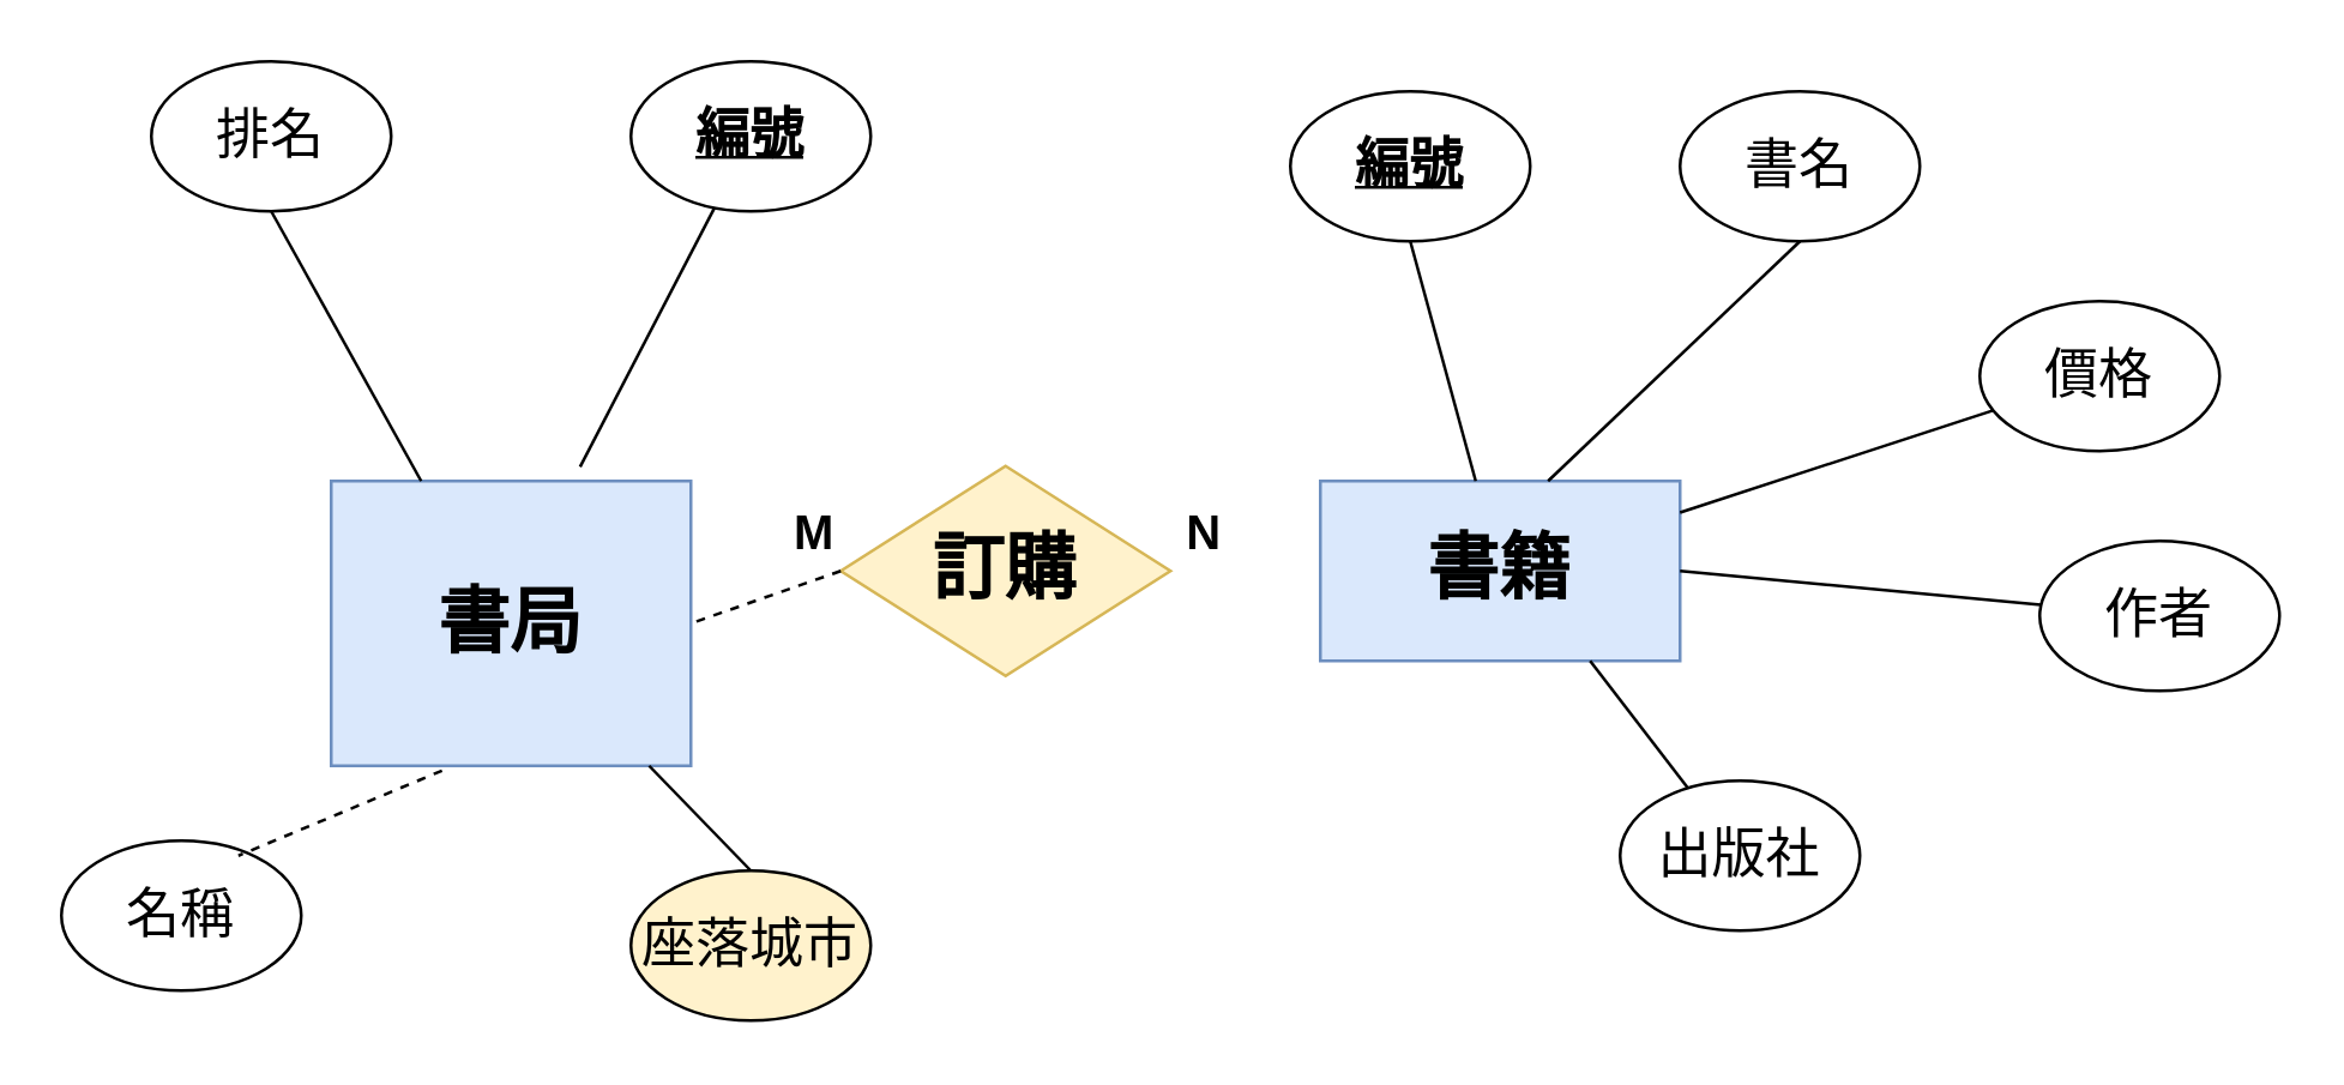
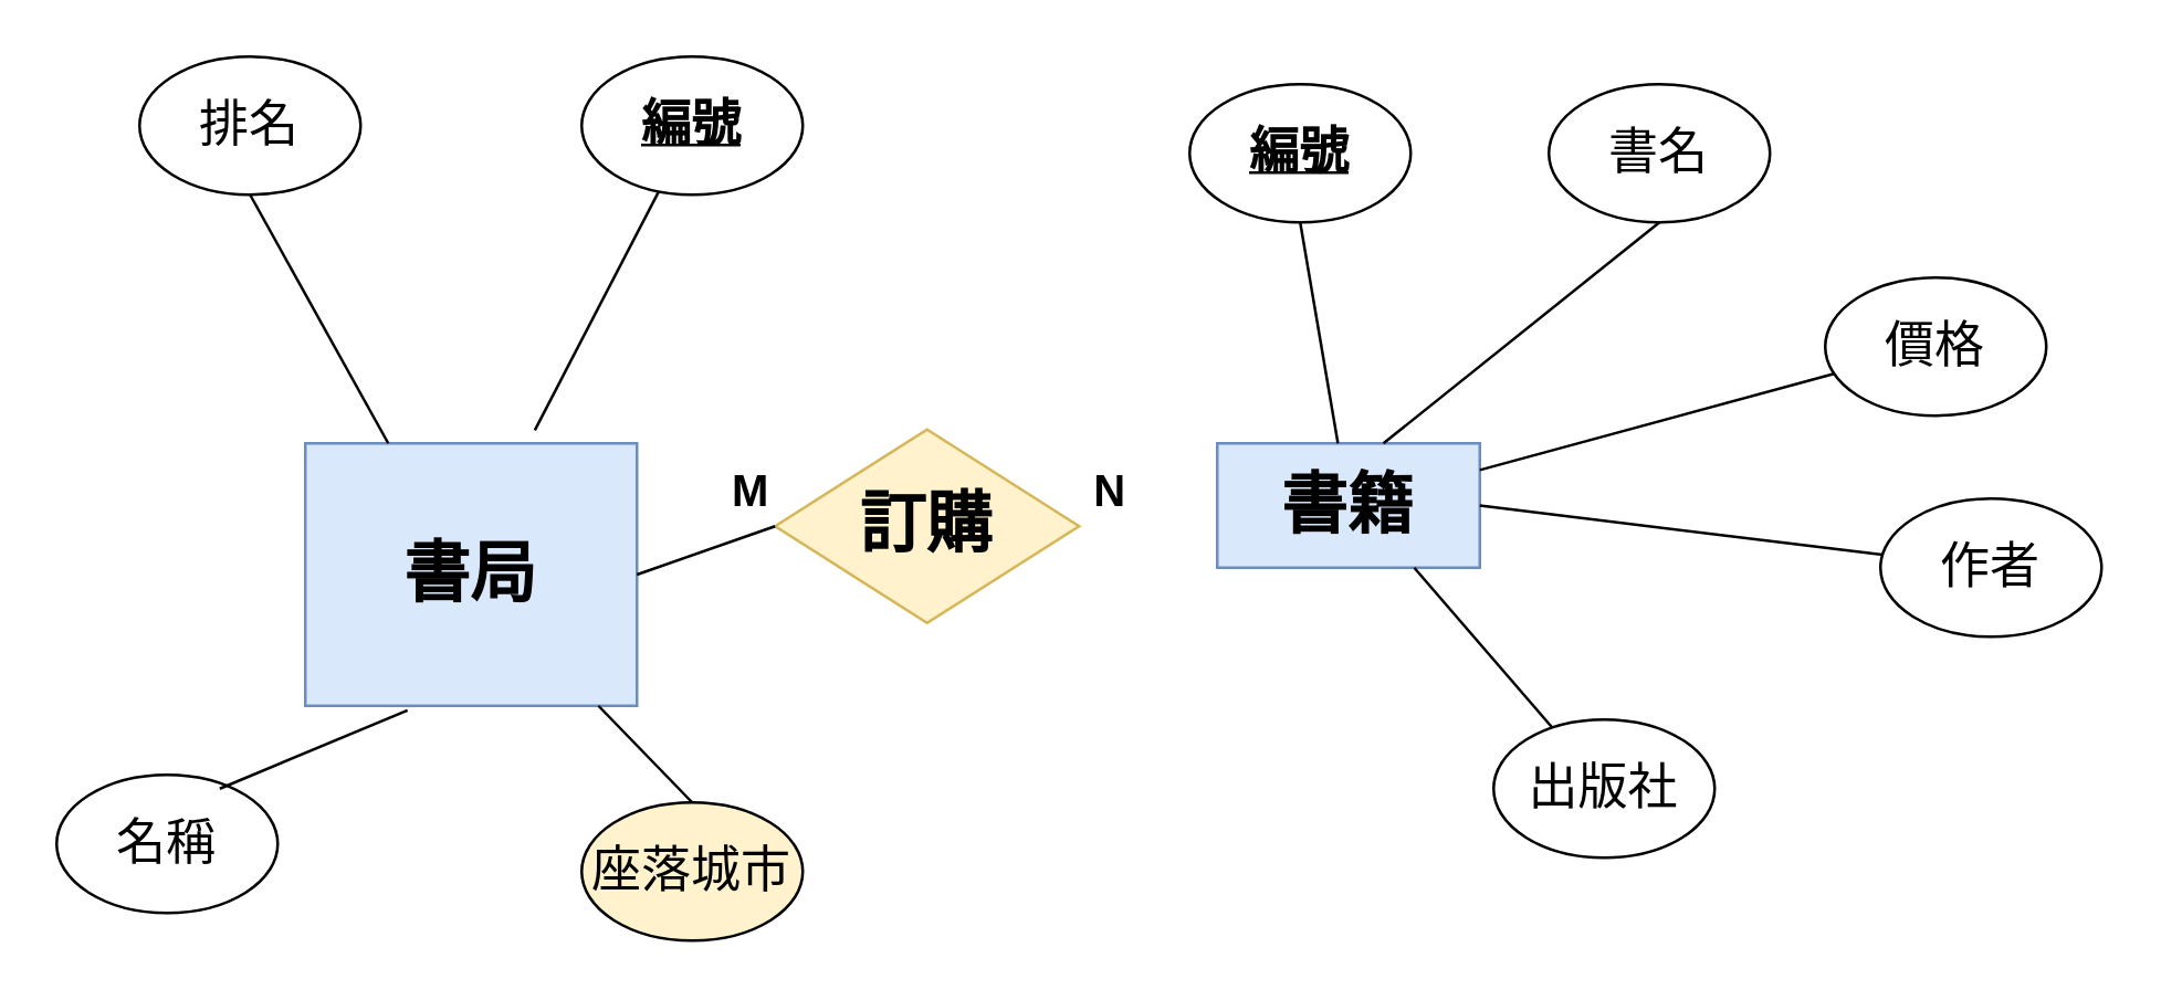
  <mxCell id="0" />
  <mxCell id="1" parent="0" />
- <mxCell id="2" value="&lt;h1&gt;書籍&lt;/h1&gt;" style="rounded=0;whiteSpace=wrap;html=1;fillColor=#dae8fc;strokeColor=#6c8ebf;" parent="1" vertex="1"><mxGeometry x="440" y="160" width="120" height="60" as="geometry" /></mxCell>
+ <mxCell id="2" value="&lt;h1&gt;書籍&lt;/h1&gt;" style="rounded=0;whiteSpace=wrap;html=1;fillColor=#dae8fc;strokeColor=#6c8ebf;" parent="1" vertex="1"><mxGeometry x="440" y="160" width="95" height="45" as="geometry" /></mxCell>
  <mxCell id="3" value="&lt;h2&gt;&lt;u&gt;編號&lt;/u&gt;&lt;/h2&gt;" style="ellipse;whiteSpace=wrap;html=1;" parent="1" vertex="1"><mxGeometry x="430" y="30" width="80" height="50" as="geometry" /></mxCell>
  <mxCell id="4" value="&lt;h2&gt;&lt;span style=&quot;font-weight: normal;&quot;&gt;書名&lt;/span&gt;&lt;/h2&gt;" style="ellipse;whiteSpace=wrap;html=1;" parent="1" vertex="1"><mxGeometry x="560" y="30" width="80" height="50" as="geometry" /></mxCell>
  <mxCell id="5" value="&lt;h2&gt;&lt;span style=&quot;font-weight: normal;&quot;&gt;作者&lt;/span&gt;&lt;/h2&gt;" style="ellipse;whiteSpace=wrap;html=1;" parent="1" vertex="1"><mxGeometry x="680" y="180" width="80" height="50" as="geometry" /></mxCell>
  <mxCell id="6" value="&lt;h2&gt;&lt;span style=&quot;font-weight: normal;&quot;&gt;價格&lt;/span&gt;&lt;/h2&gt;" style="ellipse;whiteSpace=wrap;html=1;" parent="1" vertex="1"><mxGeometry x="660" y="100" width="80" height="50" as="geometry" /></mxCell>
  <mxCell id="7" value="" style="endArrow=none;html=1;rounded=0;" parent="1" source="6" target="2" edge="1"><mxGeometry width="50" height="50" relative="1" as="geometry"><mxPoint x="450" y="270" as="sourcePoint" /><mxPoint x="500" y="220" as="targetPoint" /><Array as="points" /></mxGeometry></mxCell>
  <mxCell id="8" value="" style="endArrow=none;html=1;rounded=0;entryX=1;entryY=0.5;entryDx=0;entryDy=0;" parent="1" source="5" target="2" edge="1"><mxGeometry width="50" height="50" relative="1" as="geometry"><mxPoint x="450" y="270" as="sourcePoint" /><mxPoint x="500" y="220" as="targetPoint" /><Array as="points" /></mxGeometry></mxCell>
  <mxCell id="9" value="" style="endArrow=none;html=1;rounded=0;entryX=0.5;entryY=1;entryDx=0;entryDy=0;exitX=0.633;exitY=0;exitDx=0;exitDy=0;exitPerimeter=0;" parent="1" source="2" target="4" edge="1"><mxGeometry width="50" height="50" relative="1" as="geometry"><mxPoint x="450" y="270" as="sourcePoint" /><mxPoint x="500" y="220" as="targetPoint" /></mxGeometry></mxCell>
  <mxCell id="10" value="" style="endArrow=none;html=1;rounded=0;entryX=0.5;entryY=1;entryDx=0;entryDy=0;" parent="1" source="2" target="3" edge="1"><mxGeometry width="50" height="50" relative="1" as="geometry"><mxPoint x="450" y="270" as="sourcePoint" /><mxPoint x="500" y="220" as="targetPoint" /></mxGeometry></mxCell>
  <mxCell id="11" value="&lt;h1&gt;訂購&lt;/h1&gt;" style="rhombus;whiteSpace=wrap;html=1;fillColor=#fff2cc;strokeColor=#d6b656;" parent="1" vertex="1"><mxGeometry x="280" y="155" width="110" height="70" as="geometry" /></mxCell>
  <mxCell id="12" value="&lt;h1&gt;書局&lt;/h1&gt;" style="rounded=0;whiteSpace=wrap;html=1;fillColor=#dae8fc;strokeColor=#6c8ebf;" parent="1" vertex="1"><mxGeometry x="110" y="160" width="120" height="95" as="geometry" /></mxCell>
  <mxCell id="13" value="&lt;h2&gt;&lt;span style=&quot;font-weight: normal;&quot;&gt;出版社&lt;/span&gt;&lt;/h2&gt;" style="ellipse;whiteSpace=wrap;html=1;" parent="1" vertex="1"><mxGeometry x="540" y="260" width="80" height="50" as="geometry" /></mxCell>
- <mxCell id="14" value="" style="endArrow=none;html=1;rounded=0;entryX=1;entryY=0.5;entryDx=0;entryDy=0;exitX=0;exitY=0.5;exitDx=0;exitDy=0;dashed=1;" parent="1" source="11" target="12" edge="1"><mxGeometry width="50" height="50" relative="1" as="geometry"><mxPoint x="360" y="190" as="sourcePoint" /><mxPoint x="500" y="120" as="targetPoint" /></mxGeometry></mxCell>
+ <mxCell id="14" value="" style="endArrow=none;html=1;rounded=0;entryX=1;entryY=0.5;entryDx=0;entryDy=0;exitX=0;exitY=0.5;exitDx=0;exitDy=0;" parent="1" source="11" target="12" edge="1"><mxGeometry width="50" height="50" relative="1" as="geometry"><mxPoint x="360" y="190" as="sourcePoint" /><mxPoint x="500" y="120" as="targetPoint" /></mxGeometry></mxCell>
  <mxCell id="15" value="" style="endArrow=none;html=1;rounded=0;entryX=0.75;entryY=1;entryDx=0;entryDy=0;" parent="1" source="13" target="2" edge="1"><mxGeometry width="50" height="50" relative="1" as="geometry"><mxPoint x="290" y="260" as="sourcePoint" /><mxPoint x="340" y="210" as="targetPoint" /></mxGeometry></mxCell>
  <mxCell id="16" value="&lt;h1 style=&quot;&quot;&gt;&lt;font style=&quot;font-size: 16px;&quot;&gt;N&lt;/font&gt;&lt;/h1&gt;" style="edgeLabel;html=1;align=center;verticalAlign=bottom;resizable=0;points=[];fontSize=11;labelBackgroundColor=none;textShadow=0;fontColor=default;" parent="1" vertex="1" connectable="0"><mxGeometry x="400" y="205" as="geometry" /></mxCell>
  <mxCell id="17" value="&lt;h2&gt;&lt;u&gt;編號&lt;/u&gt;&lt;/h2&gt;" style="ellipse;whiteSpace=wrap;html=1;" parent="1" vertex="1"><mxGeometry x="210" y="20" width="80" height="50" as="geometry" /></mxCell>
  <mxCell id="18" value="&lt;h2&gt;&lt;span style=&quot;font-weight: normal;&quot;&gt;名稱&lt;/span&gt;&lt;/h2&gt;" style="ellipse;whiteSpace=wrap;html=1;" parent="1" vertex="1"><mxGeometry x="20" y="280" width="80" height="50" as="geometry" /></mxCell>
  <mxCell id="19" value="&lt;h2&gt;&lt;span style=&quot;font-weight: normal;&quot;&gt;排名&lt;/span&gt;&lt;/h2&gt;" style="ellipse;whiteSpace=wrap;html=1;" parent="1" vertex="1"><mxGeometry x="50" y="20" width="80" height="50" as="geometry" /></mxCell>
  <mxCell id="20" value="&lt;h2&gt;&lt;span style=&quot;font-weight: normal;&quot;&gt;座落城市&lt;/span&gt;&lt;/h2&gt;" style="ellipse;whiteSpace=wrap;html=1;fillColor=#fff2cc;" parent="1" vertex="1"><mxGeometry x="210" y="290" width="80" height="50" as="geometry" /></mxCell>
  <mxCell id="21" value="" style="endArrow=none;html=1;rounded=0;entryX=0.692;entryY=-0.05;entryDx=0;entryDy=0;entryPerimeter=0;" parent="1" source="17" target="12" edge="1"><mxGeometry width="50" height="50" relative="1" as="geometry"><mxPoint x="450" y="270" as="sourcePoint" /><mxPoint x="500" y="220" as="targetPoint" /></mxGeometry></mxCell>
- <mxCell id="22" value="" style="endArrow=none;html=1;rounded=0;entryX=0.738;entryY=0.1;entryDx=0;entryDy=0;exitX=0.308;exitY=1.017;exitDx=0;exitDy=0;exitPerimeter=0;entryPerimeter=0;dashed=1;" parent="1" source="12" edge="1" target="18"><mxGeometry width="50" height="50" relative="1" as="geometry"><mxPoint x="130" y="160" as="sourcePoint" /><mxPoint x="640" y="90" as="targetPoint" /></mxGeometry></mxCell>
+ <mxCell id="22" value="" style="endArrow=none;html=1;rounded=0;entryX=0.738;entryY=0.1;entryDx=0;entryDy=0;exitX=0.308;exitY=1.017;exitDx=0;exitDy=0;exitPerimeter=0;entryPerimeter=0;" parent="1" source="12" edge="1" target="18"><mxGeometry width="50" height="50" relative="1" as="geometry"><mxPoint x="130" y="160" as="sourcePoint" /><mxPoint x="640" y="90" as="targetPoint" /></mxGeometry></mxCell>
  <mxCell id="23" value="" style="endArrow=none;html=1;rounded=0;entryX=0.5;entryY=1;entryDx=0;entryDy=0;exitX=0.25;exitY=0;exitDx=0;exitDy=0;" parent="1" source="12" target="19" edge="1"><mxGeometry width="50" height="50" relative="1" as="geometry"><mxPoint x="650" y="190" as="sourcePoint" /><mxPoint x="700" y="140" as="targetPoint" /></mxGeometry></mxCell>
  <mxCell id="24" value="" style="endArrow=none;html=1;rounded=0;exitX=0.5;exitY=0;exitDx=0;exitDy=0;" parent="1" source="20" target="12" edge="1"><mxGeometry width="50" height="50" relative="1" as="geometry"><mxPoint x="600" y="270" as="sourcePoint" /><mxPoint x="650" y="220" as="targetPoint" /></mxGeometry></mxCell>
  <mxCell id="25" value="&lt;h1 style=&quot;&quot;&gt;&lt;font style=&quot;font-size: 16px;&quot;&gt;M&lt;/font&gt;&lt;/h1&gt;" style="edgeLabel;html=1;align=center;verticalAlign=bottom;resizable=0;points=[];fontSize=11;labelBackgroundColor=none;textShadow=0;fontColor=default;" vertex="1" connectable="0" parent="1"><mxGeometry x="270" y="205" as="geometry" /></mxCell>
